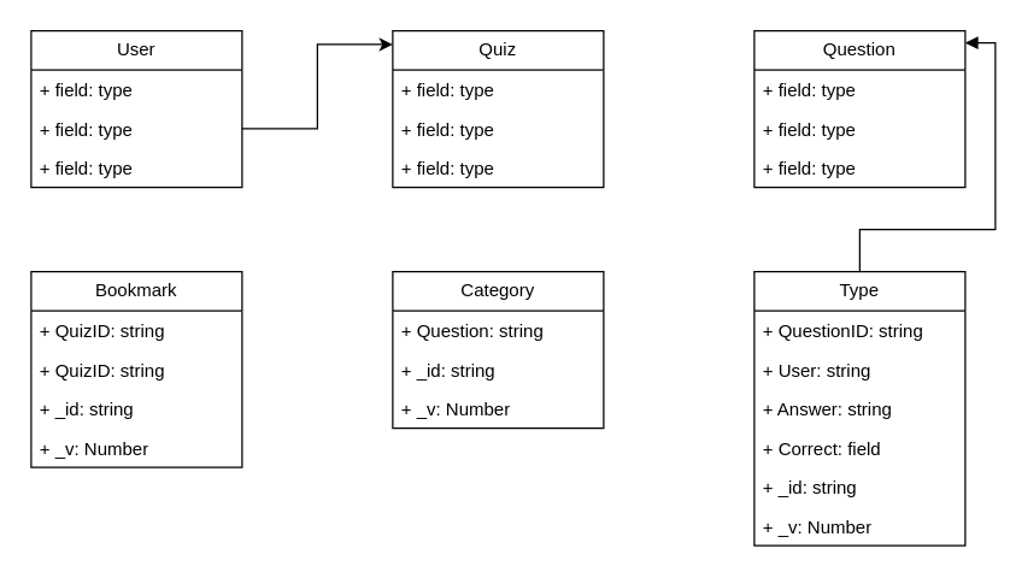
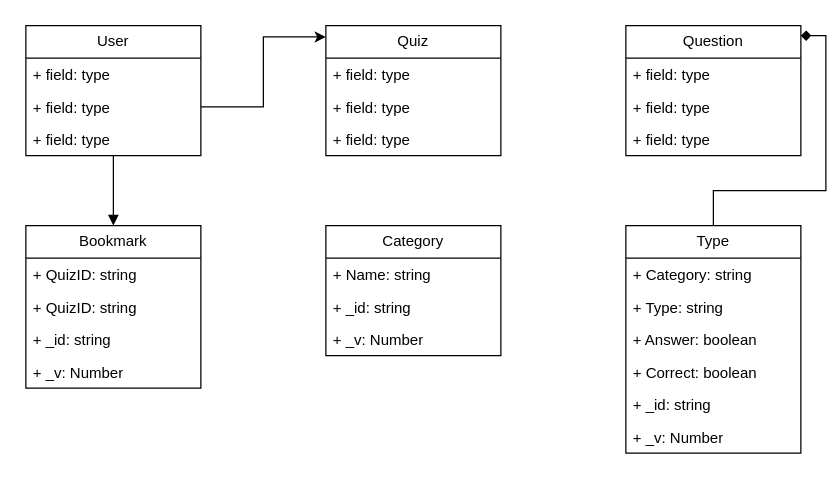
  <mxCell id="0" />
  <mxCell id="1" parent="0" />
+ <mxCell id="2" style="edgeStyle=orthogonalEdgeStyle;rounded=0;orthogonalLoop=1;jettySize=auto;html=1;entryX=0.5;entryY=0;entryDx=0;entryDy=0;endArrow=block;endFill=1;" edge="1" parent="1" source="3" target="27"><mxGeometry relative="1" as="geometry" /></mxCell>
  <mxCell id="3" value="User" style="swimlane;fontStyle=0;childLayout=stackLayout;horizontal=1;startSize=26;fillColor=none;horizontalStack=0;resizeParent=1;resizeParentMax=0;resizeLast=0;collapsible=1;marginBottom=0;whiteSpace=wrap;html=1;" vertex="1" parent="1"><mxGeometry x="20" y="20" width="140" height="104" as="geometry" /></mxCell>
  <mxCell id="4" value="+ field: type" style="text;strokeColor=none;fillColor=none;align=left;verticalAlign=top;spacingLeft=4;spacingRight=4;overflow=hidden;rotatable=0;points=[[0,0.5],[1,0.5]];portConstraint=eastwest;whiteSpace=wrap;html=1;" vertex="1" parent="3"><mxGeometry y="26" width="140" height="26" as="geometry" /></mxCell>
  <mxCell id="5" value="+ field: type" style="text;strokeColor=none;fillColor=none;align=left;verticalAlign=top;spacingLeft=4;spacingRight=4;overflow=hidden;rotatable=0;points=[[0,0.5],[1,0.5]];portConstraint=eastwest;whiteSpace=wrap;html=1;" vertex="1" parent="3"><mxGeometry y="52" width="140" height="26" as="geometry" /></mxCell>
  <mxCell id="6" value="+ field: type" style="text;strokeColor=none;fillColor=none;align=left;verticalAlign=top;spacingLeft=4;spacingRight=4;overflow=hidden;rotatable=0;points=[[0,0.5],[1,0.5]];portConstraint=eastwest;whiteSpace=wrap;html=1;" vertex="1" parent="3"><mxGeometry y="78" width="140" height="26" as="geometry" /></mxCell>
  <mxCell id="7" value="Quiz" style="swimlane;fontStyle=0;childLayout=stackLayout;horizontal=1;startSize=26;fillColor=none;horizontalStack=0;resizeParent=1;resizeParentMax=0;resizeLast=0;collapsible=1;marginBottom=0;whiteSpace=wrap;html=1;" vertex="1" parent="1"><mxGeometry x="260" y="20" width="140" height="104" as="geometry" /></mxCell>
  <mxCell id="8" value="+ field: type" style="text;strokeColor=none;fillColor=none;align=left;verticalAlign=top;spacingLeft=4;spacingRight=4;overflow=hidden;rotatable=0;points=[[0,0.5],[1,0.5]];portConstraint=eastwest;whiteSpace=wrap;html=1;" vertex="1" parent="7"><mxGeometry y="26" width="140" height="26" as="geometry" /></mxCell>
  <mxCell id="9" value="+ field: type" style="text;strokeColor=none;fillColor=none;align=left;verticalAlign=top;spacingLeft=4;spacingRight=4;overflow=hidden;rotatable=0;points=[[0,0.5],[1,0.5]];portConstraint=eastwest;whiteSpace=wrap;html=1;" vertex="1" parent="7"><mxGeometry y="52" width="140" height="26" as="geometry" /></mxCell>
  <mxCell id="10" value="+ field: type" style="text;strokeColor=none;fillColor=none;align=left;verticalAlign=top;spacingLeft=4;spacingRight=4;overflow=hidden;rotatable=0;points=[[0,0.5],[1,0.5]];portConstraint=eastwest;whiteSpace=wrap;html=1;" vertex="1" parent="7"><mxGeometry y="78" width="140" height="26" as="geometry" /></mxCell>
  <mxCell id="11" value="Question" style="swimlane;fontStyle=0;childLayout=stackLayout;horizontal=1;startSize=26;fillColor=none;horizontalStack=0;resizeParent=1;resizeParentMax=0;resizeLast=0;collapsible=1;marginBottom=0;whiteSpace=wrap;html=1;" vertex="1" parent="1"><mxGeometry x="500" y="20" width="140" height="104" as="geometry" /></mxCell>
  <mxCell id="12" value="+ field: type" style="text;strokeColor=none;fillColor=none;align=left;verticalAlign=top;spacingLeft=4;spacingRight=4;overflow=hidden;rotatable=0;points=[[0,0.5],[1,0.5]];portConstraint=eastwest;whiteSpace=wrap;html=1;" vertex="1" parent="11"><mxGeometry y="26" width="140" height="26" as="geometry" /></mxCell>
  <mxCell id="13" value="+ field: type" style="text;strokeColor=none;fillColor=none;align=left;verticalAlign=top;spacingLeft=4;spacingRight=4;overflow=hidden;rotatable=0;points=[[0,0.5],[1,0.5]];portConstraint=eastwest;whiteSpace=wrap;html=1;" vertex="1" parent="11"><mxGeometry y="52" width="140" height="26" as="geometry" /></mxCell>
  <mxCell id="14" value="+ field: type" style="text;strokeColor=none;fillColor=none;align=left;verticalAlign=top;spacingLeft=4;spacingRight=4;overflow=hidden;rotatable=0;points=[[0,0.5],[1,0.5]];portConstraint=eastwest;whiteSpace=wrap;html=1;" vertex="1" parent="11"><mxGeometry y="78" width="140" height="26" as="geometry" /></mxCell>
- <mxCell id="15" style="edgeStyle=orthogonalEdgeStyle;rounded=0;orthogonalLoop=1;jettySize=auto;html=1;entryX=1;entryY=0.077;entryDx=0;entryDy=0;entryPerimeter=0;endArrow=block;endFill=1;" edge="1" parent="1" source="16" target="11"><mxGeometry relative="1" as="geometry"><mxPoint x="760" y="30" as="targetPoint" /></mxGeometry></mxCell>
+ <mxCell id="15" style="edgeStyle=orthogonalEdgeStyle;rounded=0;orthogonalLoop=1;jettySize=auto;html=1;entryX=1;entryY=0.077;entryDx=0;entryDy=0;entryPerimeter=0;endArrow=diamond;endFill=1;" edge="1" parent="1" source="16" target="11"><mxGeometry relative="1" as="geometry"><mxPoint x="760" y="30" as="targetPoint" /></mxGeometry></mxCell>
  <mxCell id="16" value="Type" style="swimlane;fontStyle=0;childLayout=stackLayout;horizontal=1;startSize=26;fillColor=none;horizontalStack=0;resizeParent=1;resizeParentMax=0;resizeLast=0;collapsible=1;marginBottom=0;whiteSpace=wrap;html=1;" vertex="1" parent="1"><mxGeometry x="500" y="180" width="140" height="182" as="geometry" /></mxCell>
- <mxCell id="17" value="+ QuestionID: string" style="text;strokeColor=none;fillColor=none;align=left;verticalAlign=top;spacingLeft=4;spacingRight=4;overflow=hidden;rotatable=0;points=[[0,0.5],[1,0.5]];portConstraint=eastwest;whiteSpace=wrap;html=1;" vertex="1" parent="16"><mxGeometry y="26" width="140" height="26" as="geometry" /></mxCell>
- <mxCell id="18" value="+ User: string" style="text;strokeColor=none;fillColor=none;align=left;verticalAlign=top;spacingLeft=4;spacingRight=4;overflow=hidden;rotatable=0;points=[[0,0.5],[1,0.5]];portConstraint=eastwest;whiteSpace=wrap;html=1;" vertex="1" parent="16"><mxGeometry y="52" width="140" height="26" as="geometry" /></mxCell>
- <mxCell id="19" value="+ Answer: string" style="text;strokeColor=none;fillColor=none;align=left;verticalAlign=top;spacingLeft=4;spacingRight=4;overflow=hidden;rotatable=0;points=[[0,0.5],[1,0.5]];portConstraint=eastwest;whiteSpace=wrap;html=1;" vertex="1" parent="16"><mxGeometry y="78" width="140" height="26" as="geometry" /></mxCell>
- <mxCell id="20" value="+ Correct: field" style="text;strokeColor=none;fillColor=none;align=left;verticalAlign=top;spacingLeft=4;spacingRight=4;overflow=hidden;rotatable=0;points=[[0,0.5],[1,0.5]];portConstraint=eastwest;whiteSpace=wrap;html=1;" vertex="1" parent="16"><mxGeometry y="104" width="140" height="26" as="geometry" /></mxCell>
+ <mxCell id="17" value="+ Category: string" style="text;strokeColor=none;fillColor=none;align=left;verticalAlign=top;spacingLeft=4;spacingRight=4;overflow=hidden;rotatable=0;points=[[0,0.5],[1,0.5]];portConstraint=eastwest;whiteSpace=wrap;html=1;" vertex="1" parent="16"><mxGeometry y="26" width="140" height="26" as="geometry" /></mxCell>
+ <mxCell id="18" value="+ Type: string" style="text;strokeColor=none;fillColor=none;align=left;verticalAlign=top;spacingLeft=4;spacingRight=4;overflow=hidden;rotatable=0;points=[[0,0.5],[1,0.5]];portConstraint=eastwest;whiteSpace=wrap;html=1;" vertex="1" parent="16"><mxGeometry y="52" width="140" height="26" as="geometry" /></mxCell>
+ <mxCell id="19" value="+ Answer: boolean" style="text;strokeColor=none;fillColor=none;align=left;verticalAlign=top;spacingLeft=4;spacingRight=4;overflow=hidden;rotatable=0;points=[[0,0.5],[1,0.5]];portConstraint=eastwest;whiteSpace=wrap;html=1;" vertex="1" parent="16"><mxGeometry y="78" width="140" height="26" as="geometry" /></mxCell>
+ <mxCell id="20" value="+ Correct: boolean" style="text;strokeColor=none;fillColor=none;align=left;verticalAlign=top;spacingLeft=4;spacingRight=4;overflow=hidden;rotatable=0;points=[[0,0.5],[1,0.5]];portConstraint=eastwest;whiteSpace=wrap;html=1;" vertex="1" parent="16"><mxGeometry y="104" width="140" height="26" as="geometry" /></mxCell>
  <mxCell id="21" value="+ _id: string" style="text;strokeColor=none;fillColor=none;align=left;verticalAlign=top;spacingLeft=4;spacingRight=4;overflow=hidden;rotatable=0;points=[[0,0.5],[1,0.5]];portConstraint=eastwest;whiteSpace=wrap;html=1;" vertex="1" parent="16"><mxGeometry y="130" width="140" height="26" as="geometry" /></mxCell>
  <mxCell id="22" value="+ _v: Number" style="text;strokeColor=none;fillColor=none;align=left;verticalAlign=top;spacingLeft=4;spacingRight=4;overflow=hidden;rotatable=0;points=[[0,0.5],[1,0.5]];portConstraint=eastwest;whiteSpace=wrap;html=1;" vertex="1" parent="16"><mxGeometry y="156" width="140" height="26" as="geometry" /></mxCell>
  <mxCell id="23" value="Category" style="swimlane;fontStyle=0;childLayout=stackLayout;horizontal=1;startSize=26;fillColor=none;horizontalStack=0;resizeParent=1;resizeParentMax=0;resizeLast=0;collapsible=1;marginBottom=0;whiteSpace=wrap;html=1;" vertex="1" parent="1"><mxGeometry x="260" y="180" width="140" height="104" as="geometry" /></mxCell>
- <mxCell id="24" value="+ Question: string" style="text;strokeColor=none;fillColor=none;align=left;verticalAlign=top;spacingLeft=4;spacingRight=4;overflow=hidden;rotatable=0;points=[[0,0.5],[1,0.5]];portConstraint=eastwest;whiteSpace=wrap;html=1;" vertex="1" parent="23"><mxGeometry y="26" width="140" height="26" as="geometry" /></mxCell>
+ <mxCell id="24" value="+ Name: string" style="text;strokeColor=none;fillColor=none;align=left;verticalAlign=top;spacingLeft=4;spacingRight=4;overflow=hidden;rotatable=0;points=[[0,0.5],[1,0.5]];portConstraint=eastwest;whiteSpace=wrap;html=1;" vertex="1" parent="23"><mxGeometry y="26" width="140" height="26" as="geometry" /></mxCell>
  <mxCell id="25" value="+ _id: string" style="text;strokeColor=none;fillColor=none;align=left;verticalAlign=top;spacingLeft=4;spacingRight=4;overflow=hidden;rotatable=0;points=[[0,0.5],[1,0.5]];portConstraint=eastwest;whiteSpace=wrap;html=1;" vertex="1" parent="23"><mxGeometry y="52" width="140" height="26" as="geometry" /></mxCell>
  <mxCell id="26" value="+ _v: Number" style="text;strokeColor=none;fillColor=none;align=left;verticalAlign=top;spacingLeft=4;spacingRight=4;overflow=hidden;rotatable=0;points=[[0,0.5],[1,0.5]];portConstraint=eastwest;whiteSpace=wrap;html=1;" vertex="1" parent="23"><mxGeometry y="78" width="140" height="26" as="geometry" /></mxCell>
  <mxCell id="27" value="Bookmark" style="swimlane;fontStyle=0;childLayout=stackLayout;horizontal=1;startSize=26;fillColor=none;horizontalStack=0;resizeParent=1;resizeParentMax=0;resizeLast=0;collapsible=1;marginBottom=0;whiteSpace=wrap;html=1;" vertex="1" parent="1"><mxGeometry x="20" y="180" width="140" height="130" as="geometry" /></mxCell>
  <mxCell id="28" value="+ QuizID: string" style="text;strokeColor=none;fillColor=none;align=left;verticalAlign=top;spacingLeft=4;spacingRight=4;overflow=hidden;rotatable=0;points=[[0,0.5],[1,0.5]];portConstraint=eastwest;whiteSpace=wrap;html=1;" vertex="1" parent="27"><mxGeometry y="26" width="140" height="26" as="geometry" /></mxCell>
  <mxCell id="29" value="+ QuizID: string" style="text;strokeColor=none;fillColor=none;align=left;verticalAlign=top;spacingLeft=4;spacingRight=4;overflow=hidden;rotatable=0;points=[[0,0.5],[1,0.5]];portConstraint=eastwest;whiteSpace=wrap;html=1;" vertex="1" parent="27"><mxGeometry y="52" width="140" height="26" as="geometry" /></mxCell>
  <mxCell id="30" value="+ _id: string" style="text;strokeColor=none;fillColor=none;align=left;verticalAlign=top;spacingLeft=4;spacingRight=4;overflow=hidden;rotatable=0;points=[[0,0.5],[1,0.5]];portConstraint=eastwest;whiteSpace=wrap;html=1;" vertex="1" parent="27"><mxGeometry y="78" width="140" height="26" as="geometry" /></mxCell>
  <mxCell id="31" value="+ _v: Number" style="text;strokeColor=none;fillColor=none;align=left;verticalAlign=top;spacingLeft=4;spacingRight=4;overflow=hidden;rotatable=0;points=[[0,0.5],[1,0.5]];portConstraint=eastwest;whiteSpace=wrap;html=1;" vertex="1" parent="27"><mxGeometry y="104" width="140" height="26" as="geometry" /></mxCell>
  <mxCell id="32" style="edgeStyle=orthogonalEdgeStyle;rounded=0;orthogonalLoop=1;jettySize=auto;html=1;exitX=1;exitY=0.5;exitDx=0;exitDy=0;entryX=0;entryY=0.087;entryDx=0;entryDy=0;entryPerimeter=0;" edge="1" parent="1" source="5" target="7"><mxGeometry relative="1" as="geometry"><mxPoint x="250" y="36" as="targetPoint" /></mxGeometry></mxCell>
